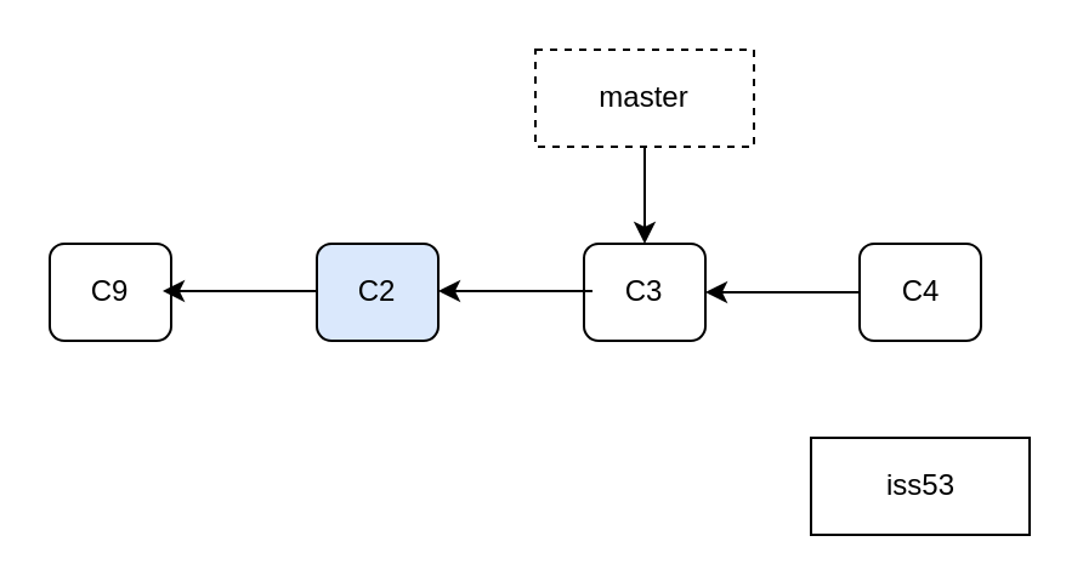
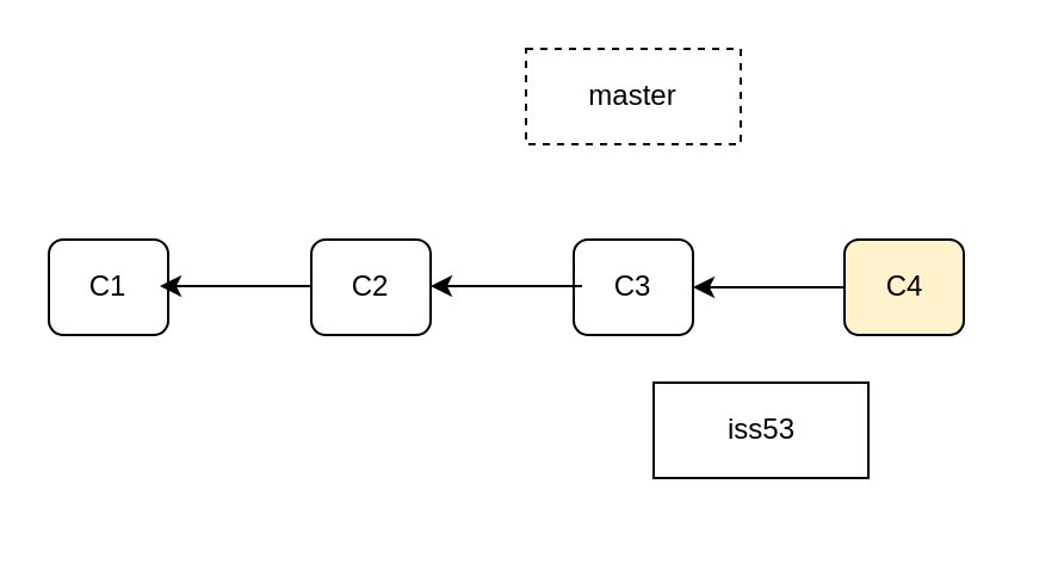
  <mxCell id="0" />
  <mxCell id="1" parent="0" />
- <mxCell id="2" value="C9" style="rounded=1;whiteSpace=wrap;html=1;fontSize=12;glass=0;strokeWidth=1;shadow=0;" parent="1" vertex="1"><mxGeometry x="20" y="100" width="50" height="40" as="geometry" /></mxCell>
- <mxCell id="3" value="C2" style="rounded=1;whiteSpace=wrap;html=1;fontSize=12;glass=0;strokeWidth=1;shadow=0;fillColor=#dae8fc;" vertex="1" parent="1"><mxGeometry x="130" y="100" width="50" height="40" as="geometry" /></mxCell>
+ <mxCell id="2" value="C1" style="rounded=1;whiteSpace=wrap;html=1;fontSize=12;glass=0;strokeWidth=1;shadow=0;" parent="1" vertex="1"><mxGeometry x="20" y="100" width="50" height="40" as="geometry" /></mxCell>
+ <mxCell id="3" value="C2" style="rounded=1;whiteSpace=wrap;html=1;fontSize=12;glass=0;strokeWidth=1;shadow=0;" vertex="1" parent="1"><mxGeometry x="130" y="100" width="50" height="40" as="geometry" /></mxCell>
  <mxCell id="4" value="C3" style="rounded=1;whiteSpace=wrap;html=1;fontSize=12;glass=0;strokeWidth=1;shadow=0;" vertex="1" parent="1"><mxGeometry x="240" y="100" width="50" height="40" as="geometry" /></mxCell>
- <mxCell id="5" value="C4" style="rounded=1;whiteSpace=wrap;html=1;fontSize=12;glass=0;strokeWidth=1;shadow=0;" vertex="1" parent="1"><mxGeometry x="353.5" y="100" width="50" height="40" as="geometry" /></mxCell>
+ <mxCell id="5" value="C4" style="rounded=1;whiteSpace=wrap;html=1;fontSize=12;glass=0;strokeWidth=1;shadow=0;fillColor=#fff2cc;" vertex="1" parent="1"><mxGeometry x="353.5" y="100" width="50" height="40" as="geometry" /></mxCell>
  <mxCell id="6" value="master" style="rounded=0;whiteSpace=wrap;html=1;dashed=1;" vertex="1" parent="1"><mxGeometry x="220" y="20" width="90" height="40" as="geometry" /></mxCell>
- <mxCell id="7" value="iss53" style="rounded=0;whiteSpace=wrap;html=1;" vertex="1" parent="1"><mxGeometry x="333.5" y="180" width="90" height="40" as="geometry" /></mxCell>
+ <mxCell id="7" value="iss53" style="rounded=0;whiteSpace=wrap;html=1;" vertex="1" parent="1"><mxGeometry x="273.5" y="160" width="90" height="40" as="geometry" /></mxCell>
  <mxCell id="8" value="" style="endArrow=classic;html=1;rounded=0;entryX=1;entryY=0.5;entryDx=0;entryDy=0;" edge="1" parent="1" target="4"><mxGeometry width="50" height="50" relative="1" as="geometry"><mxPoint x="353.5" y="120" as="sourcePoint" /><mxPoint x="300" y="70" as="targetPoint" /></mxGeometry></mxCell>
  <mxCell id="9" value="" style="endArrow=classic;html=1;rounded=0;entryX=1;entryY=0.5;entryDx=0;entryDy=0;" edge="1" parent="1"><mxGeometry width="50" height="50" relative="1" as="geometry"><mxPoint x="243.5" y="119.5" as="sourcePoint" /><mxPoint x="180" y="119.5" as="targetPoint" /></mxGeometry></mxCell>
  <mxCell id="10" value="" style="endArrow=classic;html=1;rounded=0;entryX=1;entryY=0.5;entryDx=0;entryDy=0;" edge="1" parent="1"><mxGeometry width="50" height="50" relative="1" as="geometry"><mxPoint x="130" y="119.5" as="sourcePoint" /><mxPoint x="66.5" y="119.5" as="targetPoint" /></mxGeometry></mxCell>
- <mxCell id="11" value="" style="endArrow=classic;html=1;rounded=0;entryX=0.5;entryY=0;entryDx=0;entryDy=0;exitX=0.5;exitY=1;exitDx=0;exitDy=0;" edge="1" parent="1" source="6" target="4"><mxGeometry width="50" height="50" relative="1" as="geometry"><mxPoint x="260" y="100" as="sourcePoint" /><mxPoint x="310" y="50" as="targetPoint" /></mxGeometry></mxCell>
